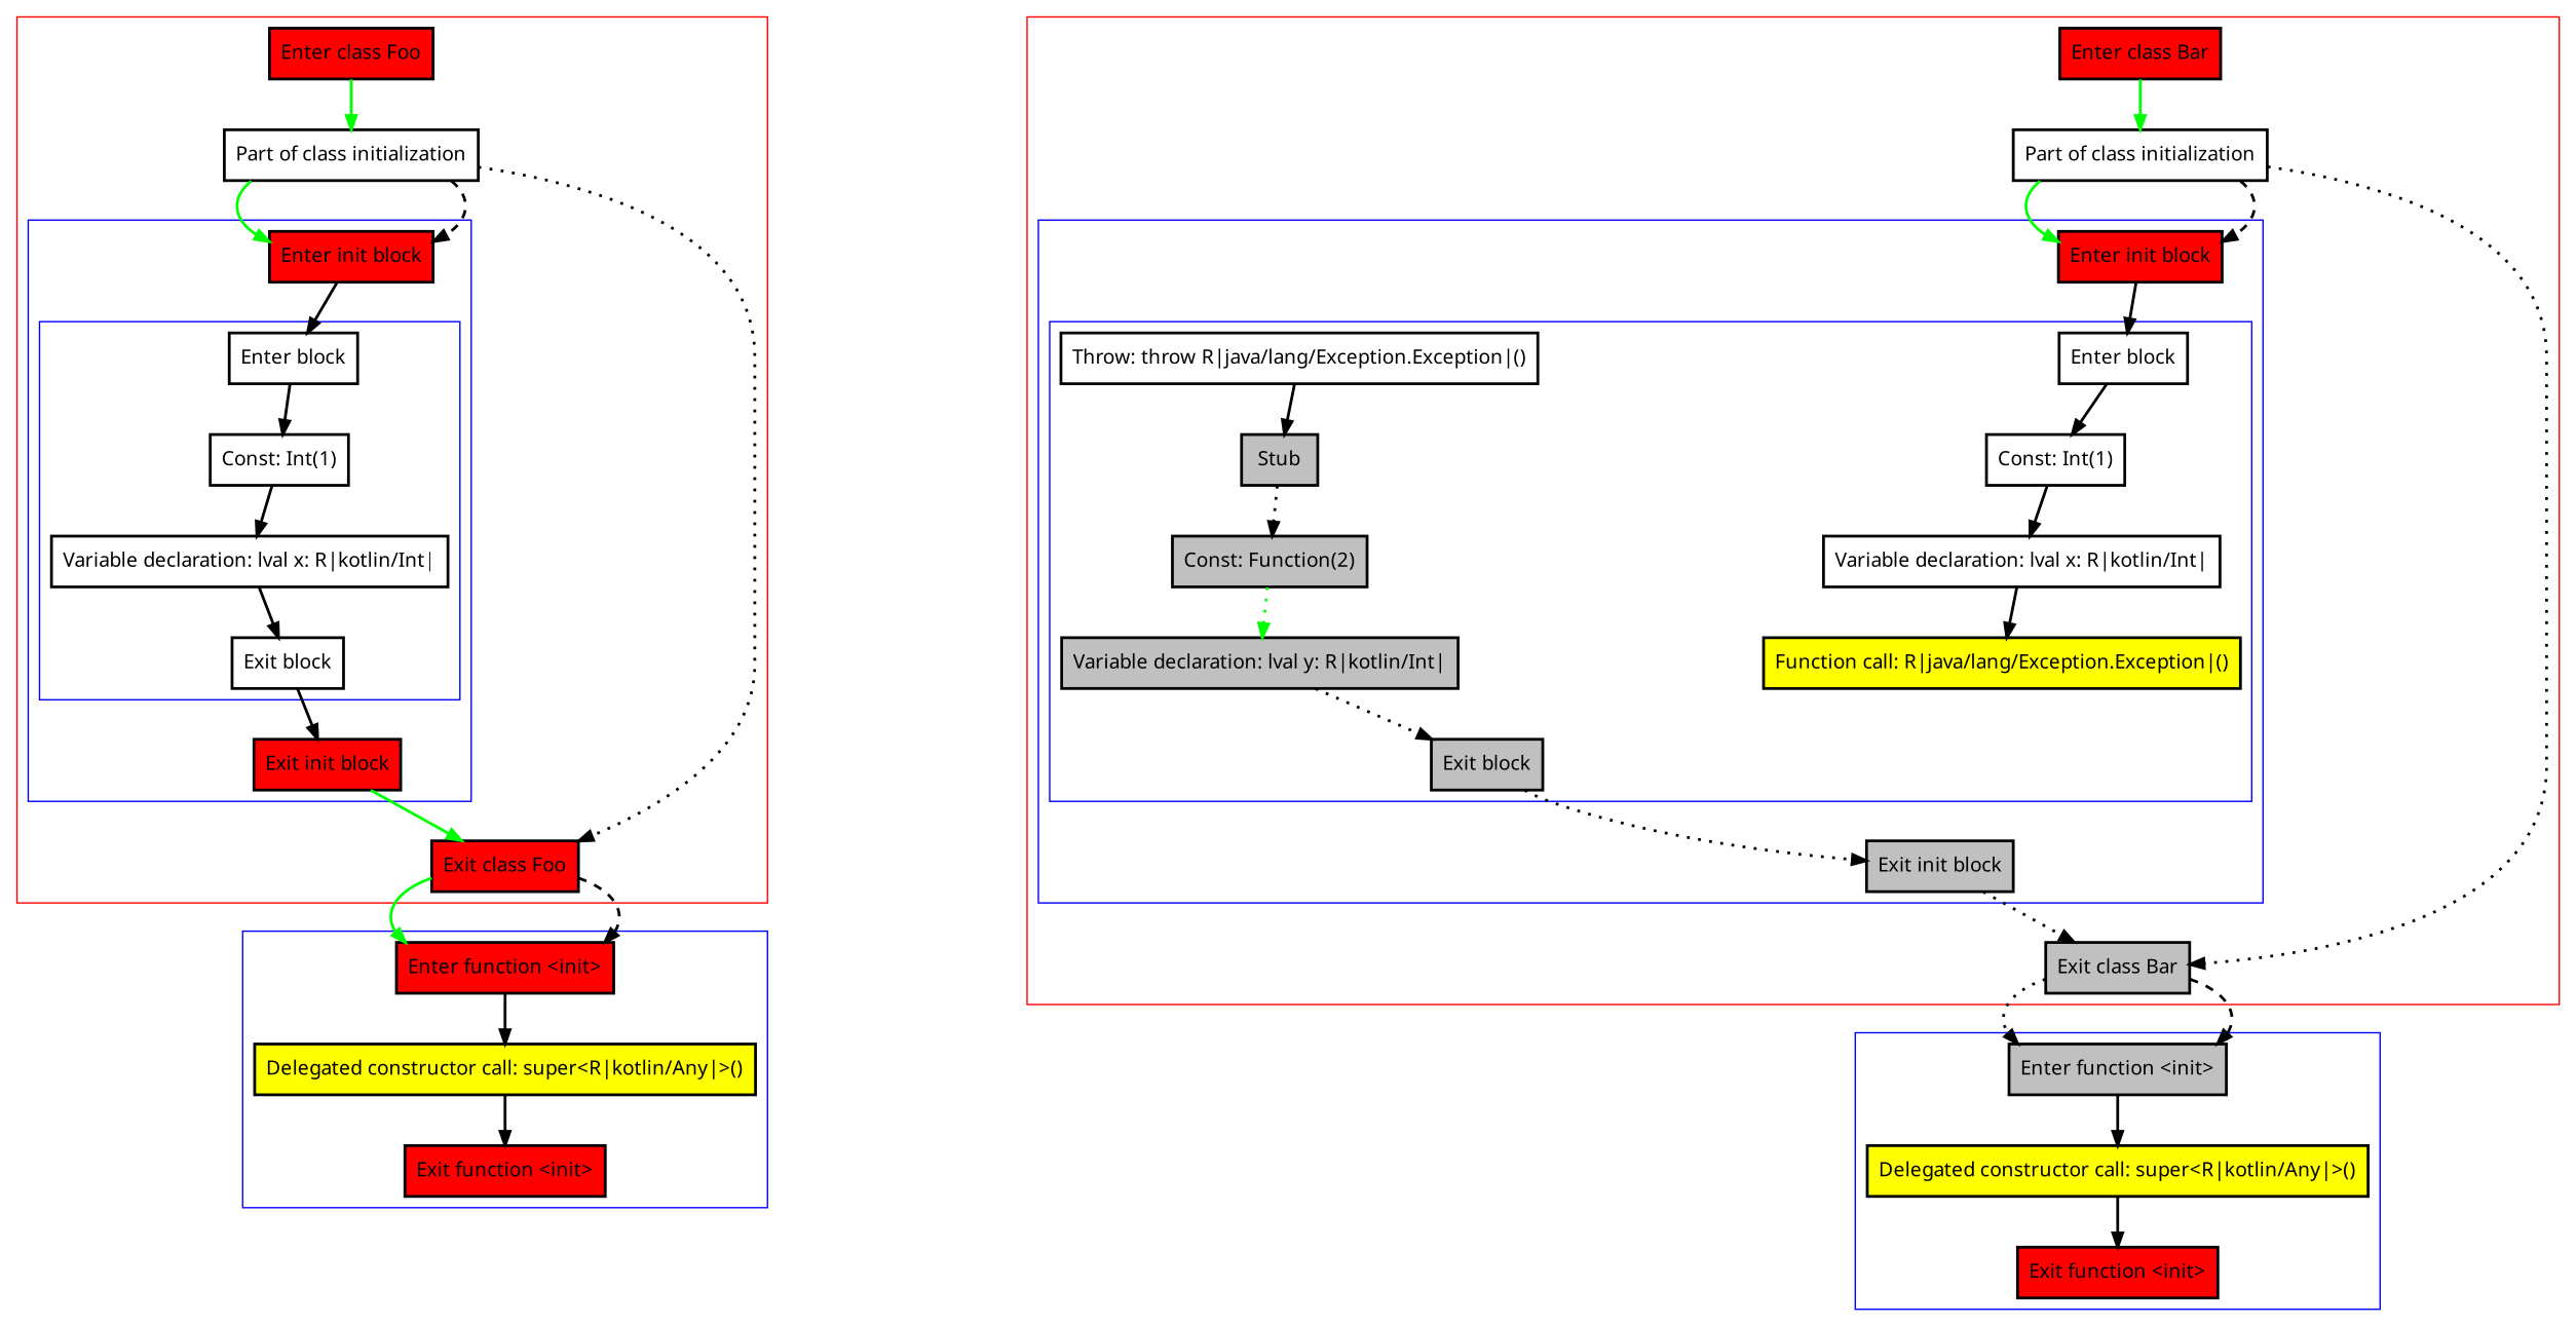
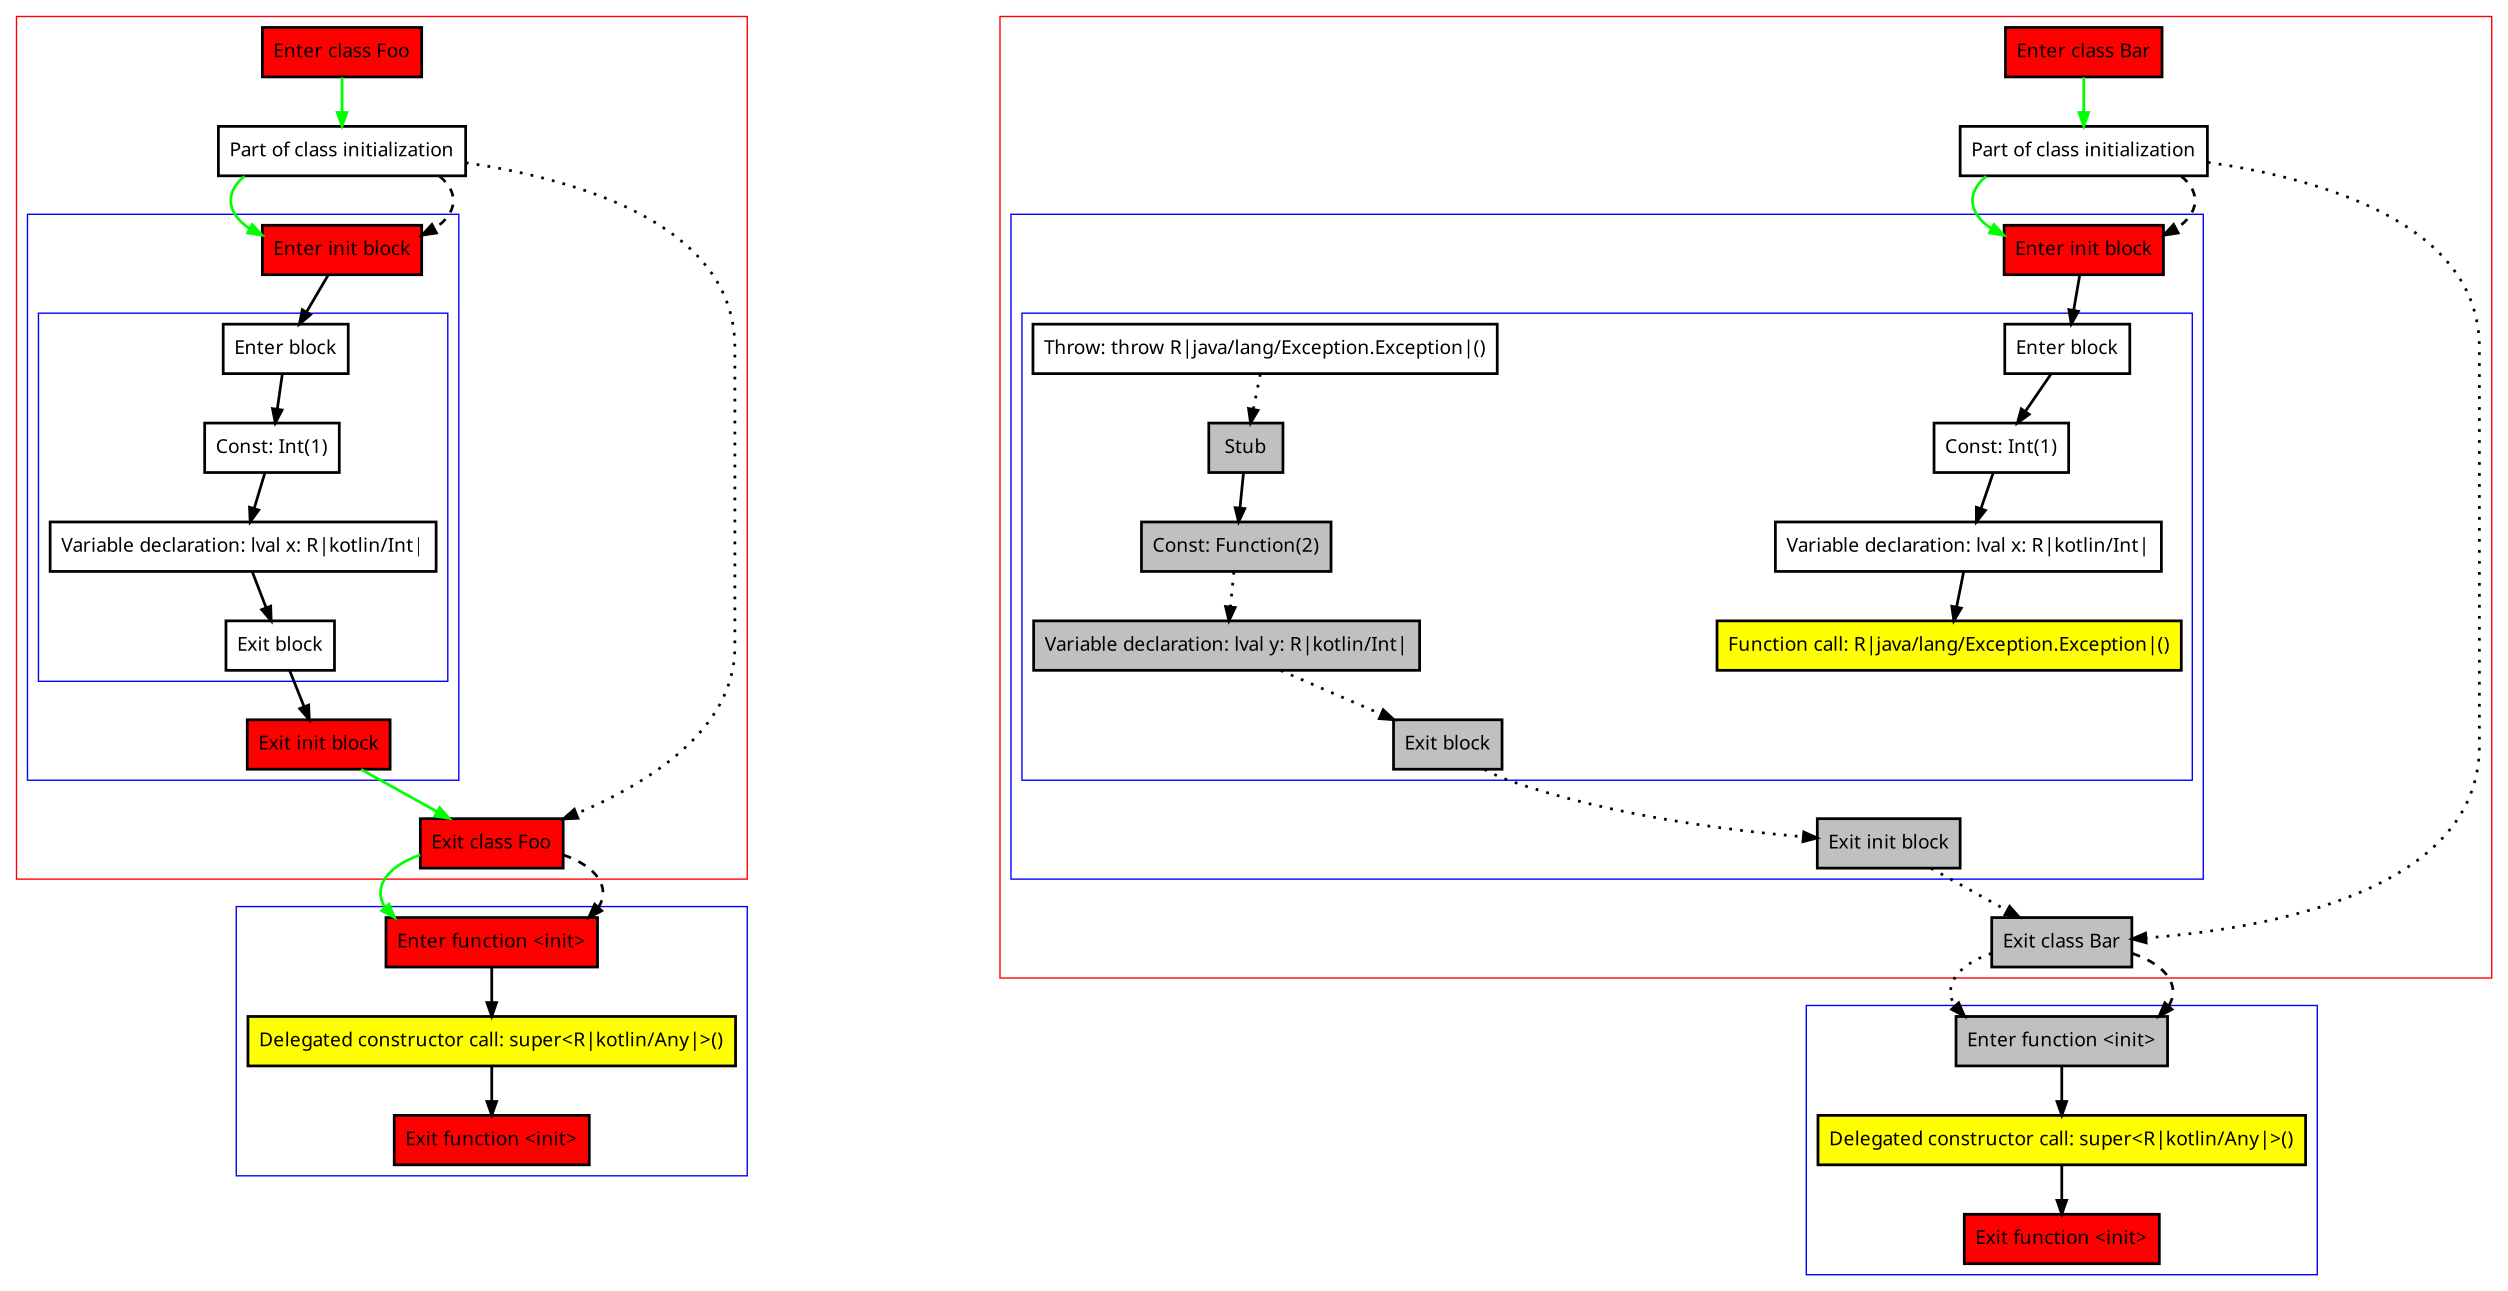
  digraph {
    fontname="Noto Sans"
    nodesep=3
    node [fontname="Noto Sans" penwidth=2 shape=box style=filled]
    edge [fontname="Noto Sans" penwidth=2]
    n1 [label="Enter block" style=""]
    n2 [label="Const: Int(1)" style=""]
    n3 [label="Variable declaration: lval x: R|kotlin/Int|" style=""]
    n4 [label="Exit block" style=""]
    n5 [fillcolor=red label="Enter init block"]
    n6 [fillcolor=red label="Exit init block"]
    n7 [fillcolor=red label="Enter class Foo"]
    n8 [label="Part of class initialization" style=""]
    n9 [fillcolor=red label="Exit class Foo"]
    n10 [fillcolor=red label="Enter function <init>"]
    n11 [fillcolor=yellow label="Delegated constructor call: super<R|kotlin/Any|>()"]
    n12 [fillcolor=red label="Exit function <init>"]
    n13 [label="Enter block" style=""]
    n14 [label="Const: Int(1)" style=""]
    n15 [label="Variable declaration: lval x: R|kotlin/Int|" style=""]
    n16 [fillcolor=yellow label="Function call: R|java/lang/Exception.Exception|()"]
    n17 [label="Throw: throw R|java/lang/Exception.Exception|()" style=""]
    n18 [fillcolor=gray label=Stub]
    n19 [fillcolor=gray label="Const: Function(2)"]
    n20 [fillcolor=gray label="Variable declaration: lval y: R|kotlin/Int|"]
    n21 [fillcolor=gray label="Exit block"]
    n22 [fillcolor=red label="Enter init block"]
    n23 [fillcolor=gray label="Exit init block"]
    n24 [fillcolor=red label="Enter class Bar"]
    n25 [label="Part of class initialization" style=""]
    n26 [fillcolor=gray label="Exit class Bar"]
    n27 [fillcolor=gray label="Enter function <init>"]
    n28 [fillcolor=yellow label="Delegated constructor call: super<R|kotlin/Any|>()"]
    n29 [fillcolor=red label="Exit function <init>"]
    subgraph cluster_1 {
      color=red
      n7
      n8
      n9
      subgraph cluster_2 {
        color=blue
        n5
        n6
        subgraph cluster_3 {
          color=blue
          n1
          n2
          n3
          n4
        }
      }
    }
    subgraph cluster_4 {
      color=blue
      n10
      n11
      n12
    }
    subgraph cluster_5 {
      color=red
      n24
      n25
      n26
      subgraph cluster_6 {
        color=blue
        n22
        n23
        subgraph cluster_7 {
          color=blue
          n13
          n14
          n15
          n16
          n17
          n18
          n19
          n20
          n21
        }
      }
    }
    subgraph cluster_8 {
      color=blue
      n27
      n28
      n29
    }
    n1 -> n2
    n2 -> n3
    n3 -> n4
    n4 -> n6
    n5 -> n1
    n6 -> n9 [color=green]
    n7 -> n8 [color=green]
    n8 -> n5 [color=green]
    n8 -> n5 [style=dashed]
    n8 -> n9 [style=dotted]
    n9 -> n10 [color=green]
    n9 -> n10 [style=dashed]
    n10 -> n11
    n11 -> n12
    n13 -> n14
    n14 -> n15
    n15 -> n16
-   n17 -> n18 [style=solid]
-   n18 -> n19 [style=dotted]
-   n19 -> n20 [style=dotted color=green]
+   n17 -> n18 [style=dotted]
+   n18 -> n19 [style=solid]
+   n19 -> n20 [style=dotted]
    n20 -> n21 [style=dotted]
    n21 -> n23 [style=dotted]
    n22 -> n13
    n23 -> n26 [style=dotted]
    n24 -> n25 [color=green]
    n25 -> n22 [color=green]
    n25 -> n22 [style=dashed]
    n25 -> n26 [style=dotted]
    n26 -> n27 [style=dotted]
    n26 -> n27 [style=dashed]
    n27 -> n28
    n28 -> n29
  }
